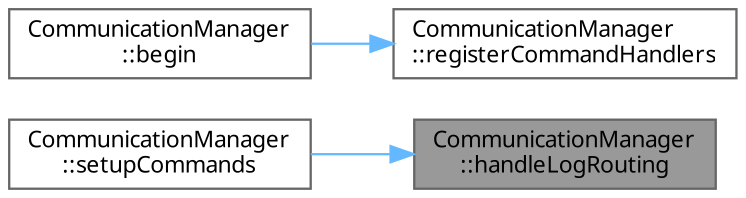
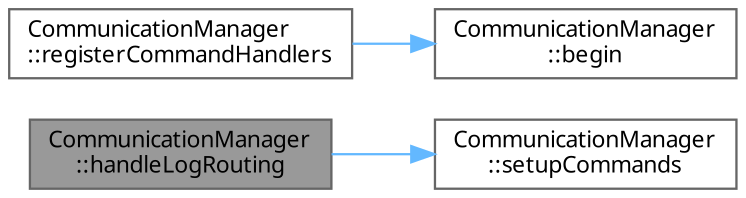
  digraph {
    fontname="Noto Sans"
    rankdir=RL
    node [color=grey40 fillcolor=white fontname="Noto Sans" fontsize=10 shape=box style=filled]
    edge [color=steelblue1 dir=back fontname="Noto Sans" fontsize=10 labelfontname=Helvetica labelfontsize=10 style=solid]
    n1 [color=gray40 fillcolor=grey60 fontcolor=black height=0.2 label="CommunicationManager\l::handleLogRouting" width=0.4]
    n2 [height=0.2 label="CommunicationManager\l::setupCommands" width=0.4]
    n3 [height=0.2 label="CommunicationManager\l::registerCommandHandlers" width=0.4]
    n4 [height=0.2 label="CommunicationManager\l::begin" width=0.4]
-   n1 -> n2
-   n3 -> n4
+   n2 -> n1
+   n4 -> n3
  }
